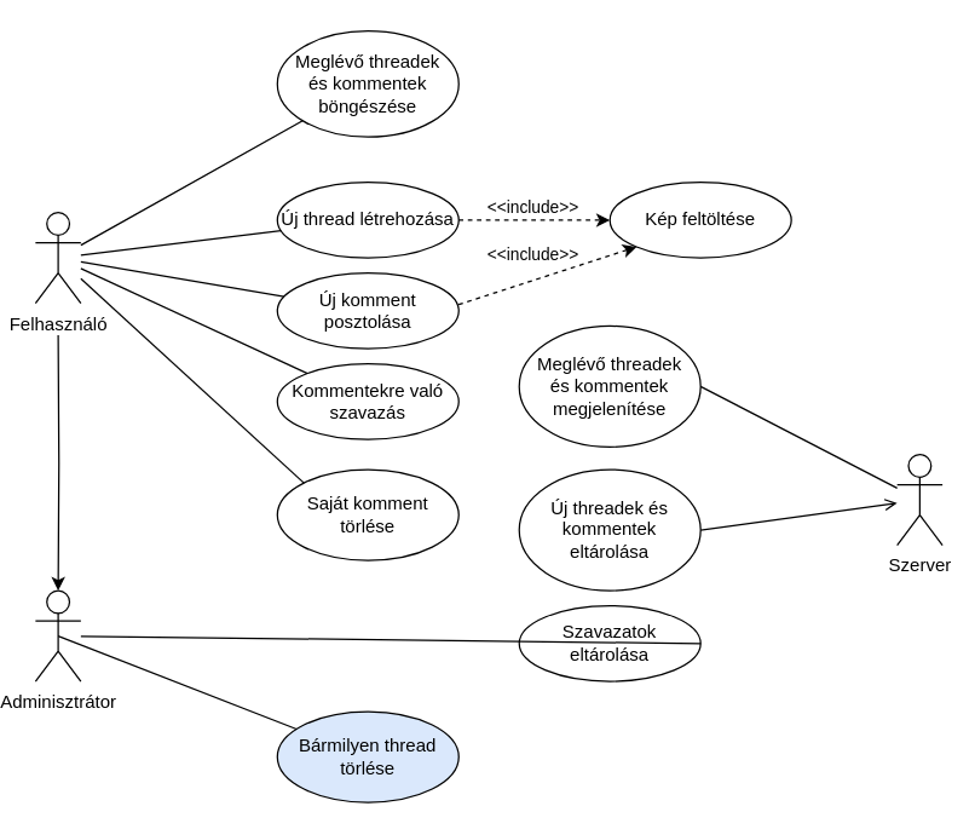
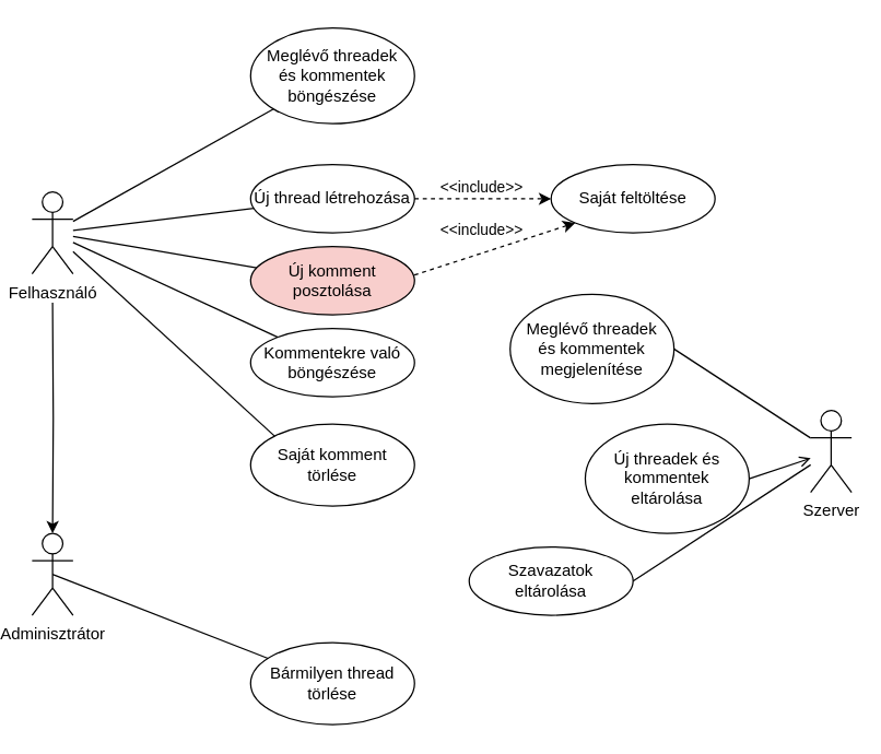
  <mxCell id="0" />
  <mxCell id="1" parent="0" />
  <mxCell id="2" value="" style="edgeStyle=orthogonalEdgeStyle;rounded=0;orthogonalLoop=1;jettySize=auto;html=1;" edge="1" parent="1" target="4"><mxGeometry relative="1" as="geometry"><mxPoint x="35" y="221" as="sourcePoint" /></mxGeometry></mxCell>
  <mxCell id="3" value="Felhasználó" style="shape=umlActor;verticalLabelPosition=bottom;verticalAlign=top;html=1;outlineConnect=0;" vertex="1" parent="1"><mxGeometry x="20" y="140" width="30" height="60" as="geometry" /></mxCell>
  <mxCell id="4" value="Adminisztrátor" style="shape=umlActor;verticalLabelPosition=bottom;verticalAlign=top;html=1;outlineConnect=0;" vertex="1" parent="1"><mxGeometry x="20" y="390" width="30" height="60" as="geometry" /></mxCell>
  <mxCell id="5" value="Új thread létrehozása" style="ellipse;whiteSpace=wrap;html=1;" vertex="1" parent="1"><mxGeometry x="180" y="120" width="120" height="50" as="geometry" /></mxCell>
- <mxCell id="6" value="Új komment posztolása" style="ellipse;whiteSpace=wrap;html=1;" vertex="1" parent="1"><mxGeometry x="180" y="180" width="120" height="50" as="geometry" /></mxCell>
+ <mxCell id="6" value="Új komment posztolása" style="ellipse;whiteSpace=wrap;html=1;fillColor=#f8cecc;" vertex="1" parent="1"><mxGeometry x="180" y="180" width="120" height="50" as="geometry" /></mxCell>
  <mxCell id="7" value="Meglévő threadek&lt;br&gt;és kommentek böngészése" style="ellipse;whiteSpace=wrap;html=1;spacingTop=0;" vertex="1" parent="1"><mxGeometry x="180" y="20" width="120" height="70" as="geometry" /></mxCell>
- <mxCell id="8" value="Kép feltöltése" style="ellipse;whiteSpace=wrap;html=1;" vertex="1" parent="1"><mxGeometry x="400" y="120" width="120" height="50" as="geometry" /></mxCell>
+ <mxCell id="8" value="Saját feltöltése" style="ellipse;whiteSpace=wrap;html=1;" vertex="1" parent="1"><mxGeometry x="400" y="120" width="120" height="50" as="geometry" /></mxCell>
  <mxCell id="9" value="" style="endArrow=classic;html=1;dashed=1;exitX=1;exitY=0.5;exitDx=0;exitDy=0;" edge="1" parent="1" source="5"><mxGeometry width="50" height="50" relative="1" as="geometry"><mxPoint x="370" y="270" as="sourcePoint" /><mxPoint x="400" y="145" as="targetPoint" /></mxGeometry></mxCell>
  <mxCell id="10" value="&amp;lt;&amp;lt;include&amp;gt;&amp;gt;" style="edgeLabel;html=1;align=center;verticalAlign=middle;resizable=0;points=[];" vertex="1" connectable="0" parent="9"><mxGeometry x="0.307" y="-2" relative="1" as="geometry"><mxPoint x="-16.37" y="-11" as="offset" /></mxGeometry></mxCell>
  <mxCell id="11" value="" style="endArrow=classic;html=1;dashed=1;exitX=0.999;exitY=0.417;exitDx=0;exitDy=0;exitPerimeter=0;entryX=0;entryY=1;entryDx=0;entryDy=0;" edge="1" parent="1" source="6" target="8"><mxGeometry width="50" height="50" relative="1" as="geometry"><mxPoint x="410" y="155" as="sourcePoint" /><mxPoint x="418" y="180" as="targetPoint" /></mxGeometry></mxCell>
  <mxCell id="12" value="&amp;lt;&amp;lt;include&amp;gt;&amp;gt;" style="edgeLabel;html=1;align=center;verticalAlign=middle;resizable=0;points=[];" vertex="1" connectable="0" parent="11"><mxGeometry x="0.307" y="-2" relative="1" as="geometry"><mxPoint x="-29.36" y="-9.81" as="offset" /></mxGeometry></mxCell>
  <mxCell id="13" value="" style="endArrow=none;html=1;" edge="1" parent="1" source="3" target="7"><mxGeometry width="50" height="50" relative="1" as="geometry"><mxPoint x="210" y="250" as="sourcePoint" /><mxPoint x="260" y="200" as="targetPoint" /></mxGeometry></mxCell>
  <mxCell id="14" value="" style="endArrow=none;html=1;" edge="1" parent="1" source="3" target="5"><mxGeometry width="50" height="50" relative="1" as="geometry"><mxPoint x="210" y="250" as="sourcePoint" /><mxPoint x="260" y="200" as="targetPoint" /></mxGeometry></mxCell>
  <mxCell id="15" value="" style="endArrow=none;html=1;" edge="1" parent="1" source="3" target="6"><mxGeometry width="50" height="50" relative="1" as="geometry"><mxPoint x="210" y="250" as="sourcePoint" /><mxPoint x="260" y="200" as="targetPoint" /></mxGeometry></mxCell>
  <mxCell id="16" value="Saját komment törlése" style="ellipse;whiteSpace=wrap;html=1;" vertex="1" parent="1"><mxGeometry x="180" y="310" width="120" height="60" as="geometry" /></mxCell>
- <mxCell id="17" value="Kommentekre való szavazás" style="ellipse;whiteSpace=wrap;html=1;" vertex="1" parent="1"><mxGeometry x="180" y="240" width="120" height="50" as="geometry" /></mxCell>
+ <mxCell id="17" value="Kommentekre való böngészése" style="ellipse;whiteSpace=wrap;html=1;" vertex="1" parent="1"><mxGeometry x="180" y="240" width="120" height="50" as="geometry" /></mxCell>
  <mxCell id="18" value="" style="endArrow=none;html=1;" edge="1" parent="1" source="3" target="17"><mxGeometry width="50" height="50" relative="1" as="geometry"><mxPoint x="210" y="320" as="sourcePoint" /><mxPoint x="260" y="270" as="targetPoint" /></mxGeometry></mxCell>
  <mxCell id="19" value="" style="endArrow=none;html=1;entryX=0;entryY=0;entryDx=0;entryDy=0;" edge="1" parent="1" source="3" target="16"><mxGeometry width="50" height="50" relative="1" as="geometry"><mxPoint x="210" y="320" as="sourcePoint" /><mxPoint x="260" y="270" as="targetPoint" /></mxGeometry></mxCell>
- <mxCell id="20" value="Bármilyen thread törlése" style="ellipse;whiteSpace=wrap;html=1;fillColor=#dae8fc;" vertex="1" parent="1"><mxGeometry x="180" y="470" width="120" height="60" as="geometry" /></mxCell>
+ <mxCell id="20" value="Bármilyen thread törlése" style="ellipse;whiteSpace=wrap;html=1;" vertex="1" parent="1"><mxGeometry x="180" y="470" width="120" height="60" as="geometry" /></mxCell>
  <mxCell id="21" value="" style="endArrow=none;html=1;exitX=0.5;exitY=0.5;exitDx=0;exitDy=0;exitPerimeter=0;" edge="1" parent="1" source="4" target="20"><mxGeometry width="50" height="50" relative="1" as="geometry"><mxPoint x="210" y="390" as="sourcePoint" /><mxPoint x="260" y="340" as="targetPoint" /></mxGeometry></mxCell>
  <mxCell id="22" value="Szerver" style="shape=umlActor;verticalLabelPosition=bottom;verticalAlign=top;html=1;outlineConnect=0;" vertex="1" parent="1"><mxGeometry x="590" y="300" width="30" height="60" as="geometry" /></mxCell>
- <mxCell id="23" value="Meglévő threadek&lt;br&gt;és kommentek megjelenítése" style="ellipse;whiteSpace=wrap;html=1;" vertex="1" parent="1"><mxGeometry x="340" y="215" width="120" height="80" as="geometry" /></mxCell>
- <mxCell id="24" value="Új threadek és kommentek&lt;br&gt;eltárolása" style="ellipse;whiteSpace=wrap;html=1;" vertex="1" parent="1"><mxGeometry x="340" y="310" width="120" height="80" as="geometry" /></mxCell>
+ <mxCell id="23" value="Meglévő threadek&lt;br&gt;és kommentek megjelenítése" style="ellipse;whiteSpace=wrap;html=1;" vertex="1" parent="1"><mxGeometry x="370" y="215" width="120" height="80" as="geometry" /></mxCell>
+ <mxCell id="24" value="Új threadek és kommentek&lt;br&gt;eltárolása" style="ellipse;whiteSpace=wrap;html=1;" vertex="1" parent="1"><mxGeometry x="425" y="310" width="120" height="80" as="geometry" /></mxCell>
  <mxCell id="25" value="Szavazatok&lt;br&gt;eltárolása" style="ellipse;whiteSpace=wrap;html=1;" vertex="1" parent="1"><mxGeometry x="340" y="400" width="120" height="50" as="geometry" /></mxCell>
  <mxCell id="26" value="" style="endArrow=none;html=1;exitX=1;exitY=0.5;exitDx=0;exitDy=0;" edge="1" parent="1" source="23" target="22"><mxGeometry width="50" height="50" relative="1" as="geometry"><mxPoint x="380" y="290" as="sourcePoint" /><mxPoint x="430" y="240" as="targetPoint" /></mxGeometry></mxCell>
  <mxCell id="27" value="" style="endArrow=open;html=1;exitX=1;exitY=0.5;exitDx=0;exitDy=0;" edge="1" parent="1" source="24" target="22"><mxGeometry width="50" height="50" relative="1" as="geometry"><mxPoint x="380" y="290" as="sourcePoint" /><mxPoint x="430" y="240" as="targetPoint" /></mxGeometry></mxCell>
- <mxCell id="28" value="" style="endArrow=none;html=1;exitX=1;exitY=0.5;exitDx=0;exitDy=0;" edge="1" parent="1" source="25" target="4"><mxGeometry width="50" height="50" relative="1" as="geometry"><mxPoint x="380" y="290" as="sourcePoint" /><mxPoint x="430" y="240" as="targetPoint" /></mxGeometry></mxCell>
+ <mxCell id="28" value="" style="endArrow=none;html=1;exitX=1;exitY=0.5;exitDx=0;exitDy=0;" edge="1" parent="1" source="25" target="22"><mxGeometry width="50" height="50" relative="1" as="geometry"><mxPoint x="380" y="290" as="sourcePoint" /><mxPoint x="430" y="240" as="targetPoint" /></mxGeometry></mxCell>
